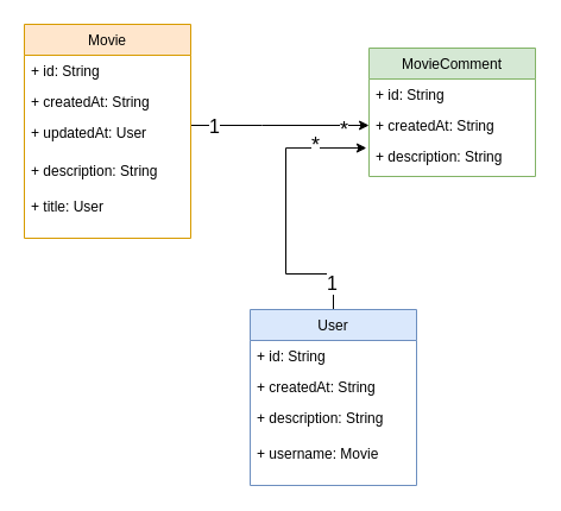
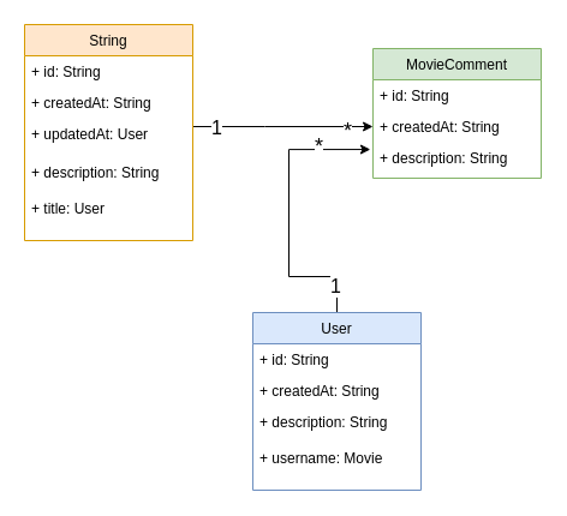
  <mxCell id="0" />
  <mxCell id="1" parent="0" />
  <mxCell id="2" style="edgeStyle=orthogonalEdgeStyle;rounded=0;orthogonalLoop=1;jettySize=auto;html=1;entryX=0;entryY=0.5;entryDx=0;entryDy=0;" parent="1" source="5" target="21" edge="1"><mxGeometry relative="1" as="geometry"><Array as="points"><mxPoint x="220" y="105" /><mxPoint x="220" y="105" /></Array></mxGeometry></mxCell>
  <mxCell id="3" value="1" style="edgeLabel;html=1;align=center;verticalAlign=middle;resizable=0;points=[];fontSize=16;" parent="2" vertex="1" connectable="0"><mxGeometry x="-0.746" relative="1" as="geometry"><mxPoint as="offset" /></mxGeometry></mxCell>
  <mxCell id="4" value="*" style="edgeLabel;html=1;align=center;verticalAlign=middle;resizable=0;points=[];fontSize=18;" parent="2" vertex="1" connectable="0"><mxGeometry x="0.707" y="-3" relative="1" as="geometry"><mxPoint as="offset" /></mxGeometry></mxCell>
- <mxCell id="5" value="Movie" style="swimlane;fontStyle=0;childLayout=stackLayout;horizontal=1;startSize=26;fillColor=#ffe6cc;horizontalStack=0;resizeParent=1;resizeParentMax=0;resizeLast=0;collapsible=1;marginBottom=0;strokeColor=#d79b00;" parent="1" vertex="1"><mxGeometry x="20" y="20" width="140" height="180" as="geometry" /></mxCell>
+ <mxCell id="5" value="String" style="swimlane;fontStyle=0;childLayout=stackLayout;horizontal=1;startSize=26;fillColor=#ffe6cc;horizontalStack=0;resizeParent=1;resizeParentMax=0;resizeLast=0;collapsible=1;marginBottom=0;strokeColor=#d79b00;" parent="1" vertex="1"><mxGeometry x="20" y="20" width="140" height="180" as="geometry" /></mxCell>
  <mxCell id="6" value="+ id: String" style="text;strokeColor=none;fillColor=none;align=left;verticalAlign=top;spacingLeft=4;spacingRight=4;overflow=hidden;rotatable=0;points=[[0,0.5],[1,0.5]];portConstraint=eastwest;" parent="5" vertex="1"><mxGeometry y="26" width="140" height="26" as="geometry" /></mxCell>
  <mxCell id="7" value="+ createdAt: String" style="text;strokeColor=none;fillColor=none;align=left;verticalAlign=top;spacingLeft=4;spacingRight=4;overflow=hidden;rotatable=0;points=[[0,0.5],[1,0.5]];portConstraint=eastwest;" parent="5" vertex="1"><mxGeometry y="52" width="140" height="26" as="geometry" /></mxCell>
  <mxCell id="8" value="+ updatedAt: User" style="text;strokeColor=none;fillColor=none;align=left;verticalAlign=top;spacingLeft=4;spacingRight=4;overflow=hidden;rotatable=0;points=[[0,0.5],[1,0.5]];portConstraint=eastwest;" parent="5" vertex="1"><mxGeometry y="78" width="140" height="32" as="geometry" /></mxCell>
  <mxCell id="9" value="+ description: String" style="text;strokeColor=none;fillColor=none;align=left;verticalAlign=top;spacingLeft=4;spacingRight=4;overflow=hidden;rotatable=0;points=[[0,0.5],[1,0.5]];portConstraint=eastwest;" parent="5" vertex="1"><mxGeometry y="110" width="140" height="30" as="geometry" /></mxCell>
  <mxCell id="10" value="+ title: User" style="text;strokeColor=none;fillColor=none;align=left;verticalAlign=top;spacingLeft=4;spacingRight=4;overflow=hidden;rotatable=0;points=[[0,0.5],[1,0.5]];portConstraint=eastwest;" parent="5" vertex="1"><mxGeometry y="140" width="140" height="40" as="geometry" /></mxCell>
  <mxCell id="11" style="edgeStyle=orthogonalEdgeStyle;rounded=0;orthogonalLoop=1;jettySize=auto;html=1;entryX=-0.015;entryY=0.202;entryDx=0;entryDy=0;entryPerimeter=0;exitX=0.5;exitY=0;exitDx=0;exitDy=0;" parent="1" source="14" target="22" edge="1"><mxGeometry relative="1" as="geometry"><Array as="points"><mxPoint x="280" y="230" /><mxPoint x="240" y="230" /><mxPoint x="240" y="124" /></Array></mxGeometry></mxCell>
  <mxCell id="12" value="1" style="edgeLabel;html=1;align=center;verticalAlign=middle;resizable=0;points=[];fontSize=16;" parent="11" vertex="1" connectable="0"><mxGeometry x="-0.81" y="2" relative="1" as="geometry"><mxPoint as="offset" /></mxGeometry></mxCell>
  <mxCell id="13" value="*" style="edgeLabel;html=1;align=center;verticalAlign=middle;resizable=0;points=[];fontSize=18;" parent="11" vertex="1" connectable="0"><mxGeometry x="0.64" y="3" relative="1" as="geometry"><mxPoint as="offset" /></mxGeometry></mxCell>
  <mxCell id="14" value="User" style="swimlane;fontStyle=0;childLayout=stackLayout;horizontal=1;startSize=26;fillColor=#dae8fc;horizontalStack=0;resizeParent=1;resizeParentMax=0;resizeLast=0;collapsible=1;marginBottom=0;strokeColor=#6c8ebf;" parent="1" vertex="1"><mxGeometry x="210" y="260" width="140" height="148" as="geometry" /></mxCell>
  <mxCell id="15" value="+ id: String" style="text;strokeColor=none;fillColor=none;align=left;verticalAlign=top;spacingLeft=4;spacingRight=4;overflow=hidden;rotatable=0;points=[[0,0.5],[1,0.5]];portConstraint=eastwest;" parent="14" vertex="1"><mxGeometry y="26" width="140" height="26" as="geometry" /></mxCell>
  <mxCell id="16" value="+ createdAt: String" style="text;strokeColor=none;fillColor=none;align=left;verticalAlign=top;spacingLeft=4;spacingRight=4;overflow=hidden;rotatable=0;points=[[0,0.5],[1,0.5]];portConstraint=eastwest;" parent="14" vertex="1"><mxGeometry y="52" width="140" height="26" as="geometry" /></mxCell>
  <mxCell id="17" value="+ description: String" style="text;strokeColor=none;fillColor=none;align=left;verticalAlign=top;spacingLeft=4;spacingRight=4;overflow=hidden;rotatable=0;points=[[0,0.5],[1,0.5]];portConstraint=eastwest;" parent="14" vertex="1"><mxGeometry y="78" width="140" height="30" as="geometry" /></mxCell>
  <mxCell id="18" value="+ username: Movie" style="text;strokeColor=none;fillColor=none;align=left;verticalAlign=top;spacingLeft=4;spacingRight=4;overflow=hidden;rotatable=0;points=[[0,0.5],[1,0.5]];portConstraint=eastwest;" parent="14" vertex="1"><mxGeometry y="108" width="140" height="40" as="geometry" /></mxCell>
  <mxCell id="19" value="MovieComment" style="swimlane;fontStyle=0;childLayout=stackLayout;horizontal=1;startSize=26;fillColor=#d5e8d4;horizontalStack=0;resizeParent=1;resizeParentMax=0;resizeLast=0;collapsible=1;marginBottom=0;strokeColor=#82b366;" parent="1" vertex="1"><mxGeometry x="310" y="40" width="140" height="108" as="geometry" /></mxCell>
  <mxCell id="20" value="+ id: String" style="text;strokeColor=none;fillColor=none;align=left;verticalAlign=top;spacingLeft=4;spacingRight=4;overflow=hidden;rotatable=0;points=[[0,0.5],[1,0.5]];portConstraint=eastwest;" parent="19" vertex="1"><mxGeometry y="26" width="140" height="26" as="geometry" /></mxCell>
  <mxCell id="21" value="+ createdAt: String" style="text;strokeColor=none;fillColor=none;align=left;verticalAlign=top;spacingLeft=4;spacingRight=4;overflow=hidden;rotatable=0;points=[[0,0.5],[1,0.5]];portConstraint=eastwest;" parent="19" vertex="1"><mxGeometry y="52" width="140" height="26" as="geometry" /></mxCell>
  <mxCell id="22" value="+ description: String" style="text;strokeColor=none;fillColor=none;align=left;verticalAlign=top;spacingLeft=4;spacingRight=4;overflow=hidden;rotatable=0;points=[[0,0.5],[1,0.5]];portConstraint=eastwest;" parent="19" vertex="1"><mxGeometry y="78" width="140" height="30" as="geometry" /></mxCell>
